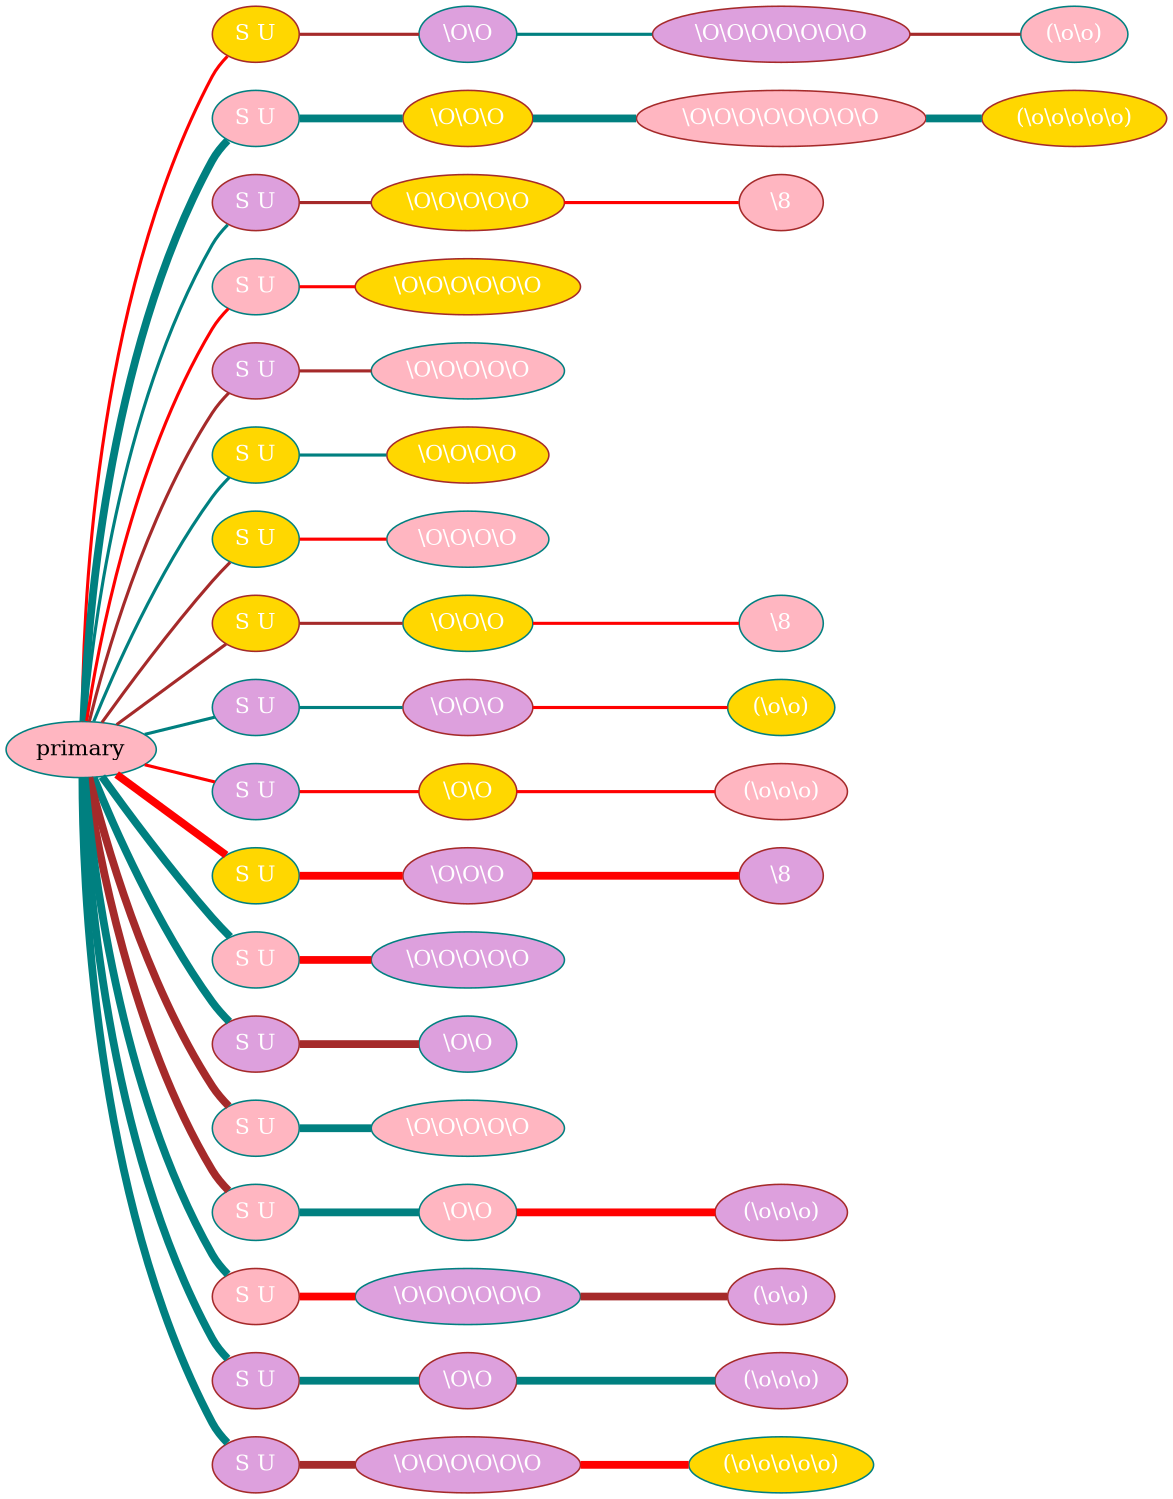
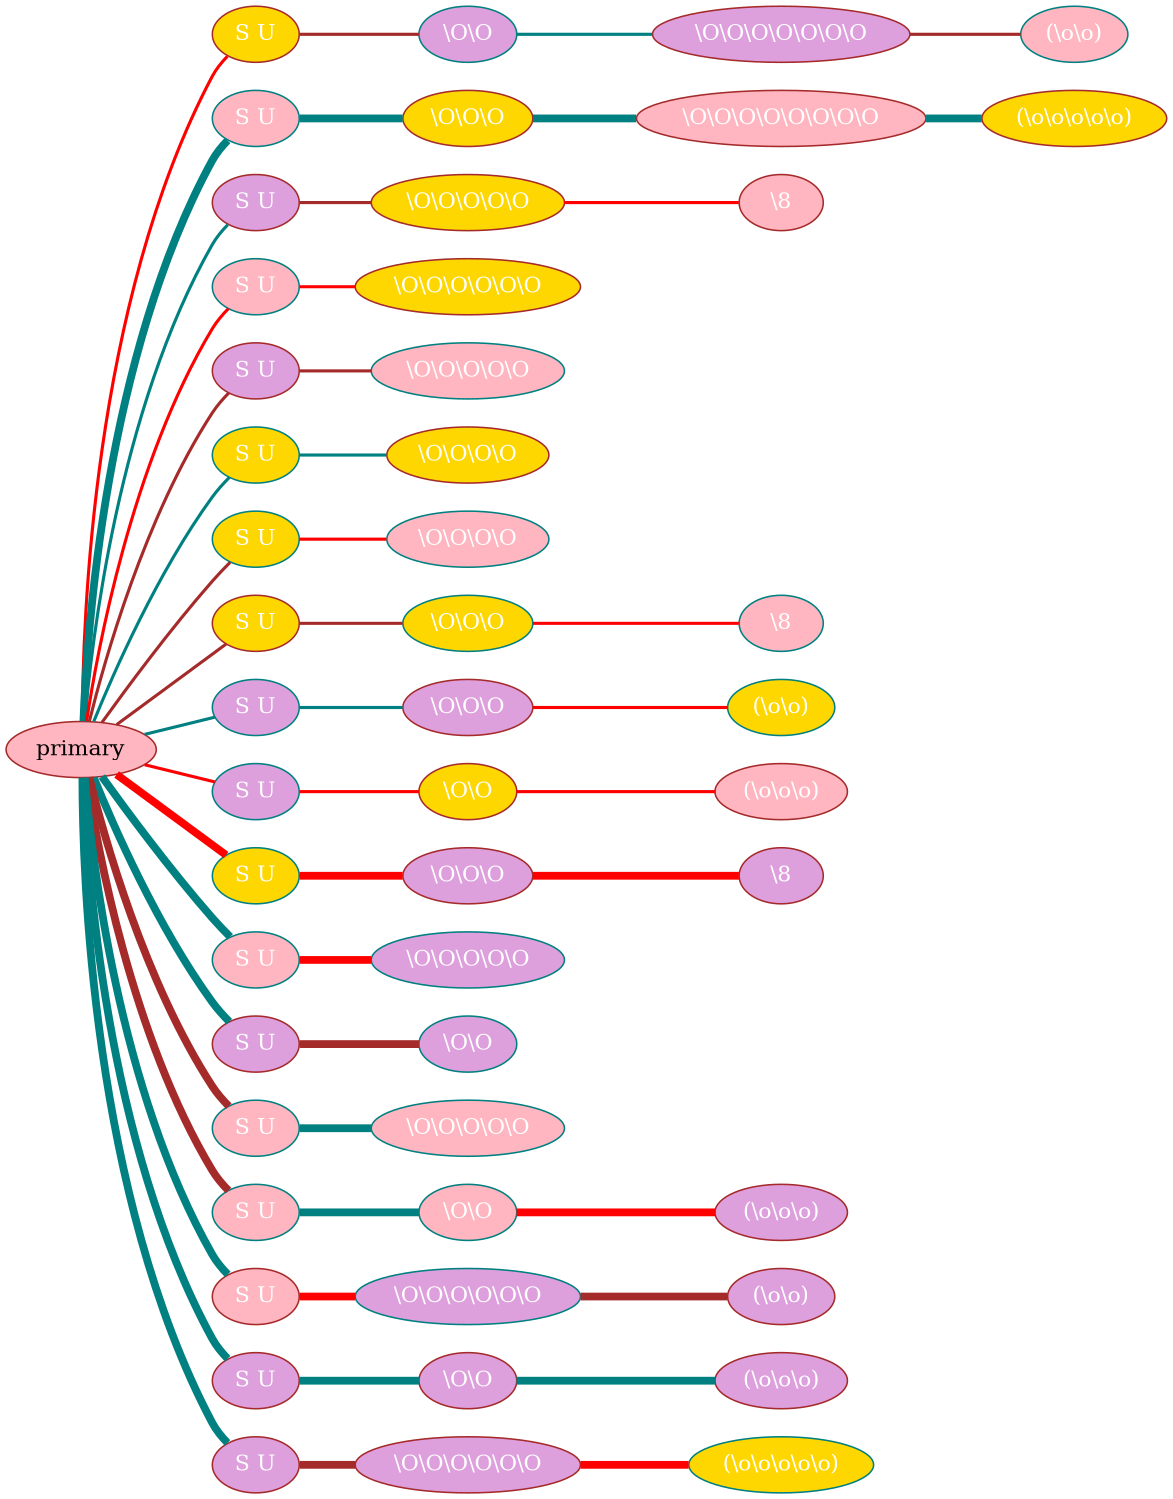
  graph {
    rankdir=LR
    node [fillcolor=plum fontcolor="#ffffff" qtype=knot_node style=filled color=brown knot_spin=Z knot_type=S]
    edge [color=teal penwidth=5 qtype=knot_link]
    n1 [fillcolor=gold label="S U" pendant_attach=U pendant_colors="#7D512D:#575E4E" pendant_length=46.0 pendant_ply=S qtype=pendant_node knot_spin="" knot_type=""]
    n2 [knot_position=6.0 knot_value=2 label="\\O\\O" color=teal]
-   primary [fillcolor=lightpink color=teal fontcolor="" qtype="" knot_spin="" knot_type=""]
+   primary [fillcolor=lightpink fontcolor="" qtype="" knot_spin="" knot_type=""]
    n4 [fillcolor=lightpink label="S U" pendant_attach=U pendant_colors="#7D512D" pendant_length=42.0 pendant_ply=S qtype=pendant_node color=teal knot_spin="" knot_type=""]
    n5 [label="S U" pendant_attach=U pendant_colors="#7D512D:#575E4E" pendant_length=50.0 pendant_ply=S qtype=pendant_node knot_spin="" knot_type=""]
    n6 [fillcolor=lightpink label="S U" pendant_attach=U pendant_colors="#7D512D:#575E4E" pendant_length=27.5 pendant_ply=S qtype=pendant_node color=teal knot_spin="" knot_type=""]
    n7 [label="S U" pendant_attach=U pendant_colors="#7D512D:#2C3337" pendant_length=40.5 pendant_ply=S qtype=pendant_node knot_spin="" knot_type=""]
    n8 [fillcolor=gold label="S U" pendant_attach=U pendant_colors="#7D512D:#575E4E" pendant_length=33.5 pendant_ply=S qtype=pendant_node color=teal knot_spin="" knot_type=""]
    n9 [fillcolor=gold label="S U" pendant_attach=U pendant_colors="#7D512D:#2C3337" pendant_length=40.0 pendant_ply=S qtype=pendant_node color=teal knot_spin="" knot_type=""]
    n10 [fillcolor=gold label="S U" pendant_attach=U pendant_colors="#7D512D:#575E4E" pendant_length=33.0 pendant_ply=S qtype=pendant_node knot_spin="" knot_type=""]
    n11 [label="S U" pendant_attach=U pendant_colors="#7D512D:#2C3337" pendant_length=42.0 pendant_ply=S qtype=pendant_node color=teal knot_spin="" knot_type=""]
    n12 [label="S U" pendant_attach=U pendant_colors="#7D512D:#575E4E" pendant_length=34.5 pendant_ply=S qtype=pendant_node color=teal knot_spin="" knot_type=""]
    n13 [fillcolor=gold label="S U" pendant_attach=U pendant_colors="#7D512D" pendant_length=35.5 pendant_ply=S qtype=pendant_node color=teal knot_spin="" knot_type=""]
    n14 [fillcolor=lightpink label="S U" pendant_attach=U pendant_colors="#7D512D" pendant_length=37.5 pendant_ply=S qtype=pendant_node color=teal knot_spin="" knot_type=""]
    n15 [label="S U" pendant_attach=U pendant_colors="#7D512D" pendant_length=36.0 pendant_ply=S qtype=pendant_node knot_spin="" knot_type=""]
    n16 [fillcolor=lightpink label="S U" pendant_attach=U pendant_colors="#7D512D" pendant_length=43.0 pendant_ply=S qtype=pendant_node color=teal knot_spin="" knot_type=""]
    n17 [fillcolor=lightpink label="S U" pendant_attach=U pendant_colors="#7D512D" pendant_length=31.5 pendant_ply=S qtype=pendant_node color=teal knot_spin="" knot_type=""]
    n18 [fillcolor=lightpink label="S U" pendant_attach=U pendant_colors="#7D512D" pendant_length=37.0 pendant_ply=S qtype=pendant_node knot_spin="" knot_type=""]
    n19 [label="S U" pendant_attach=U pendant_colors="#7D512D" pendant_length=37.0 pendant_ply=S qtype=pendant_node knot_spin="" knot_type=""]
    n20 [label="S U" pendant_attach=U pendant_colors="#7D512D" pendant_length=37.0 pendant_ply=S qtype=pendant_node knot_spin="" knot_type=""]
    n21 [knot_position=15.5 knot_value=7 label="\\O\\O\\O\\O\\O\\O\\O"]
    n22 [fillcolor=lightpink knot_position=23.5 knot_type=L knot_value=2 label="(\\o\\o)" color=teal]
    n23 [fillcolor=gold knot_position=6.5 knot_value=3 label="\\O\\O\\O"]
    n24 [fillcolor=lightpink knot_position=15.0 knot_value=8 label="\\O\\O\\O\\O\\O\\O\\O\\O"]
    n25 [fillcolor=gold knot_position=24.0 knot_type=L knot_value=5 label="(\\o\\o\\o\\o\\o)"]
    n26 [fillcolor=gold knot_position=12.5 knot_value=5 label="\\O\\O\\O\\O\\O"]
    n27 [fillcolor=lightpink knot_position=25.5 knot_type=E knot_value=1 label="\\8"]
    n28 [fillcolor=gold knot_position=12.0 knot_value=6 label="\\O\\O\\O\\O\\O\\O"]
    n29 [fillcolor=lightpink knot_position=12.0 knot_value=5 label="\\O\\O\\O\\O\\O" color=teal]
    n30 [fillcolor=gold knot_position=11.5 knot_value=4 label="\\O\\O\\O\\O"]
    n31 [fillcolor=lightpink knot_position=12.0 knot_value=4 label="\\O\\O\\O\\O" color=teal]
    n32 [fillcolor=gold knot_position=11.0 knot_value=3 label="\\O\\O\\O" color=teal]
    n33 [fillcolor=lightpink knot_position=23.0 knot_type=E knot_value=1 label="\\8" color=teal]
    n34 [knot_position=12.0 knot_value=3 label="\\O\\O\\O"]
    n35 [fillcolor=gold knot_position=27.5 knot_type=L knot_value=2 label="(\\o\\o)" color=teal]
    n36 [fillcolor=gold knot_position=10.0 knot_value=2 label="\\O\\O"]
    n37 [fillcolor=lightpink knot_position=22.0 knot_type=L knot_value=3 label="(\\o\\o\\o)"]
    n38 [knot_position=13.0 knot_value=3 label="\\O\\O\\O"]
    n39 [knot_position=24.0 knot_type=E knot_value=1 label="\\8"]
    n40 [knot_position=13.5 knot_value=5 label="\\O\\O\\O\\O\\O" color=teal]
    n41 [knot_position=11.5 knot_value=2 label="\\O\\O" color=teal]
    n42 [fillcolor=lightpink knot_position=12.5 knot_value=5 label="\\O\\O\\O\\O\\O" color=teal]
    n43 [fillcolor=lightpink knot_position=12.5 knot_value=2 label="\\O\\O" color=teal]
    n44 [knot_position=24.0 knot_type=L knot_value=3 label="(\\o\\o\\o)"]
    n45 [knot_position=13.5 knot_value=6 label="\\O\\O\\O\\O\\O\\O" color=teal]
    n46 [knot_position=26.5 knot_type=L knot_value=2 label="(\\o\\o)"]
    n47 [knot_position=13.0 knot_value=2 label="\\O\\O"]
    n48 [knot_position=24.0 knot_type=L knot_value=3 label="(\\o\\o\\o)"]
    n49 [knot_position=13.5 knot_value=6 label="\\O\\O\\O\\O\\O\\O"]
    n50 [fillcolor=gold knot_position=23.5 knot_type=L knot_value=5 label="(\\o\\o\\o\\o\\o)" color=teal]
    n1 -- n2 [color=brown penwidth=2]
    n2 -- n21 [penwidth=2]
    primary -- n1 [color=red penwidth=2 qtype=pendant_link]
    primary -- n4 [qtype=pendant_link]
    primary -- n5 [penwidth=2 qtype=pendant_link]
    primary -- n6 [color=red penwidth=2 qtype=pendant_link]
    primary -- n7 [color=brown penwidth=2 qtype=pendant_link]
    primary -- n8 [penwidth=2 qtype=pendant_link]
    primary -- n9 [color=brown penwidth=2 qtype=pendant_link]
    primary -- n10 [color=brown penwidth=2 qtype=pendant_link]
    primary -- n11 [penwidth=2 qtype=pendant_link]
    primary -- n12 [color=red penwidth=2 qtype=pendant_link]
    primary -- n13 [color=red qtype=pendant_link]
    primary -- n14 [qtype=pendant_link]
    primary -- n15 [qtype=pendant_link]
    primary -- n16 [color=brown qtype=pendant_link]
    primary -- n17 [color=brown qtype=pendant_link]
    primary -- n18 [qtype=pendant_link]
    primary -- n19 [qtype=pendant_link]
    primary -- n20 [qtype=pendant_link]
    n4 -- n23
    n5 -- n26 [color=brown penwidth=2]
    n6 -- n28 [color=red penwidth=2]
    n7 -- n29 [color=brown penwidth=2]
    n8 -- n30 [penwidth=2]
    n9 -- n31 [color=red penwidth=2]
    n10 -- n32 [color=brown penwidth=2]
    n11 -- n34 [penwidth=2]
    n12 -- n36 [color=red penwidth=2]
    n13 -- n38 [color=red]
    n14 -- n40 [color=red]
    n15 -- n41 [color=brown]
    n16 -- n42
    n17 -- n43
    n18 -- n45 [color=red]
    n19 -- n47
    n20 -- n49 [color=brown]
    n21 -- n22 [color=brown penwidth=2]
    n23 -- n24
    n24 -- n25
    n26 -- n27 [color=red penwidth=2]
    n32 -- n33 [color=red penwidth=2]
    n34 -- n35 [color=red penwidth=2]
    n36 -- n37 [color=red penwidth=2]
    n38 -- n39 [color=red]
    n43 -- n44 [color=red]
    n45 -- n46 [color=brown]
    n47 -- n48
    n49 -- n50 [color=red]
  }
